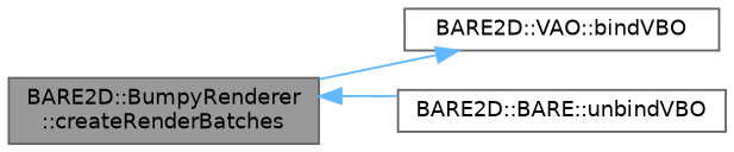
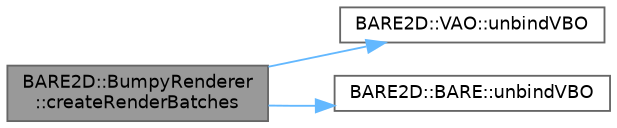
  digraph {
    rankdir=LR
    node [color=grey40 fillcolor=white fontname=Helvetica fontsize=10 shape=box style=filled]
    edge [color=steelblue1 fontname=Helvetica fontsize=10 labelfontname=Helvetica labelfontsize=10 style=solid]
    n1 [color=gray40 fillcolor=grey60 fontcolor=black height=0.2 label="BARE2D::BumpyRenderer\l::createRenderBatches" width=0.4]
-   n2 [height=0.2 label="BARE2D::VAO::bindVBO" width=0.4]
+   n2 [height=0.2 label="BARE2D::VAO::unbindVBO" width=0.4]
    n3 [height=0.2 label="BARE2D::BARE::unbindVBO" width=0.4]
    n1 -> n2
-   n3 -> n1
+   n1 -> n3
  }
